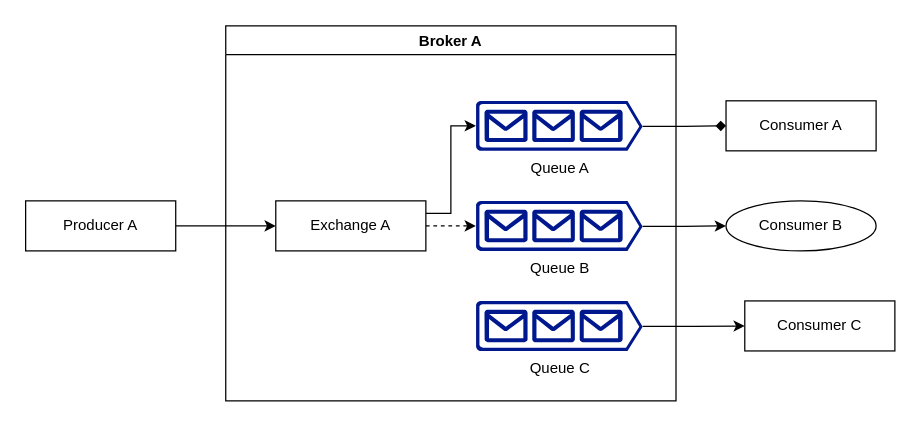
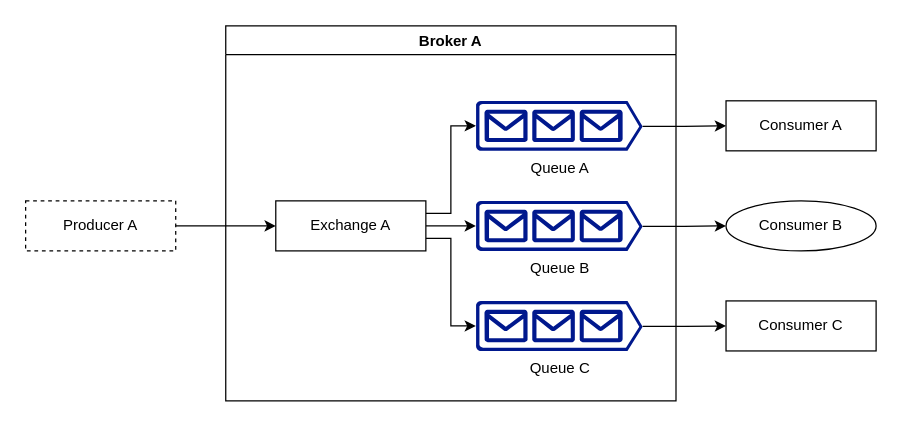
  <mxCell id="0" />
  <mxCell id="1" parent="0" />
  <mxCell id="2" style="edgeStyle=orthogonalEdgeStyle;rounded=0;orthogonalLoop=1;jettySize=auto;html=1;exitX=1;exitY=0.5;exitDx=0;exitDy=0;entryX=0;entryY=0.5;entryDx=0;entryDy=0;" edge="1" parent="1" source="3" target="8"><mxGeometry relative="1" as="geometry" /></mxCell>
- <mxCell id="3" value="Producer A" style="rounded=0;whiteSpace=wrap;html=1;" parent="1" vertex="1"><mxGeometry x="20" y="160" width="120" height="40" as="geometry" /></mxCell>
+ <mxCell id="3" value="Producer A" style="rounded=0;whiteSpace=wrap;html=1;dashed=1;" parent="1" vertex="1"><mxGeometry x="20" y="160" width="120" height="40" as="geometry" /></mxCell>
  <mxCell id="4" value="Broker A" style="swimlane;" parent="1" vertex="1"><mxGeometry x="180" y="20" width="360" height="300" as="geometry" /></mxCell>
  <mxCell id="5" style="edgeStyle=orthogonalEdgeStyle;rounded=0;orthogonalLoop=1;jettySize=auto;html=1;exitX=1;exitY=0.25;exitDx=0;exitDy=0;entryX=0;entryY=0.5;entryDx=0;entryDy=0;entryPerimeter=0;" edge="1" parent="4" source="8" target="9"><mxGeometry relative="1" as="geometry" /></mxCell>
- <mxCell id="6" style="edgeStyle=orthogonalEdgeStyle;rounded=0;orthogonalLoop=1;jettySize=auto;html=1;exitX=1;exitY=0.5;exitDx=0;exitDy=0;entryX=0;entryY=0.5;entryDx=0;entryDy=0;entryPerimeter=0;dashed=1;" edge="1" parent="4" source="8" target="10"><mxGeometry relative="1" as="geometry" /></mxCell>
+ <mxCell id="6" style="edgeStyle=orthogonalEdgeStyle;rounded=0;orthogonalLoop=1;jettySize=auto;html=1;exitX=1;exitY=0.5;exitDx=0;exitDy=0;entryX=0;entryY=0.5;entryDx=0;entryDy=0;entryPerimeter=0;" edge="1" parent="4" source="8" target="10"><mxGeometry relative="1" as="geometry" /></mxCell>
+ <mxCell id="7" style="edgeStyle=orthogonalEdgeStyle;rounded=0;orthogonalLoop=1;jettySize=auto;html=1;exitX=1;exitY=0.75;exitDx=0;exitDy=0;entryX=0;entryY=0.5;entryDx=0;entryDy=0;entryPerimeter=0;" edge="1" parent="4" source="8" target="11"><mxGeometry relative="1" as="geometry" /></mxCell>
  <mxCell id="8" value="Exchange A" style="rounded=0;whiteSpace=wrap;html=1;" vertex="1" parent="4"><mxGeometry x="40" y="140" width="120" height="40" as="geometry" /></mxCell>
  <mxCell id="9" value="Queue A" style="sketch=0;aspect=fixed;pointerEvents=1;shadow=0;dashed=0;html=1;strokeColor=none;labelPosition=center;verticalLabelPosition=bottom;verticalAlign=top;align=center;fillColor=#00188D;shape=mxgraph.azure.queue_generic" vertex="1" parent="4"><mxGeometry x="200" y="60" width="133.33" height="40" as="geometry" /></mxCell>
  <mxCell id="10" value="Queue B" style="sketch=0;aspect=fixed;pointerEvents=1;shadow=0;dashed=0;html=1;strokeColor=none;labelPosition=center;verticalLabelPosition=bottom;verticalAlign=top;align=center;fillColor=#00188D;shape=mxgraph.azure.queue_generic" vertex="1" parent="4"><mxGeometry x="200" y="140" width="133.33" height="40" as="geometry" /></mxCell>
  <mxCell id="11" value="Queue C" style="sketch=0;aspect=fixed;pointerEvents=1;shadow=0;dashed=0;html=1;strokeColor=none;labelPosition=center;verticalLabelPosition=bottom;verticalAlign=top;align=center;fillColor=#00188D;shape=mxgraph.azure.queue_generic" vertex="1" parent="4"><mxGeometry x="200" y="220" width="133.33" height="40" as="geometry" /></mxCell>
  <mxCell id="12" value="Consumer A" style="rounded=0;whiteSpace=wrap;html=1;" parent="1" vertex="1"><mxGeometry x="580" y="80" width="120" height="40" as="geometry" /></mxCell>
- <mxCell id="13" value="Consumer C" style="rounded=0;whiteSpace=wrap;html=1;" vertex="1" parent="1"><mxGeometry x="595" y="240" width="120" height="40" as="geometry" /></mxCell>
+ <mxCell id="13" value="Consumer C" style="rounded=0;whiteSpace=wrap;html=1;" vertex="1" parent="1"><mxGeometry x="580" y="240" width="120" height="40" as="geometry" /></mxCell>
  <mxCell id="14" value="Consumer&amp;nbsp;B" style="ellipse;whiteSpace=wrap;html=1;" vertex="1" parent="1"><mxGeometry x="580" y="160" width="120" height="40" as="geometry" /></mxCell>
  <mxCell id="15" style="edgeStyle=orthogonalEdgeStyle;rounded=0;orthogonalLoop=1;jettySize=auto;html=1;exitX=1;exitY=0.51;exitDx=0;exitDy=0;exitPerimeter=0;entryX=0;entryY=0.5;entryDx=0;entryDy=0;" edge="1" parent="1" source="11" target="13"><mxGeometry relative="1" as="geometry" /></mxCell>
  <mxCell id="16" style="edgeStyle=orthogonalEdgeStyle;rounded=0;orthogonalLoop=1;jettySize=auto;html=1;exitX=1;exitY=0.51;exitDx=0;exitDy=0;exitPerimeter=0;entryX=0;entryY=0.5;entryDx=0;entryDy=0;" edge="1" parent="1" source="10" target="14"><mxGeometry relative="1" as="geometry" /></mxCell>
- <mxCell id="17" style="edgeStyle=orthogonalEdgeStyle;rounded=0;orthogonalLoop=1;jettySize=auto;html=1;exitX=1;exitY=0.51;exitDx=0;exitDy=0;exitPerimeter=0;entryX=0;entryY=0.5;entryDx=0;entryDy=0;endArrow=diamond;" edge="1" parent="1" source="9" target="12"><mxGeometry relative="1" as="geometry" /></mxCell>
+ <mxCell id="17" style="edgeStyle=orthogonalEdgeStyle;rounded=0;orthogonalLoop=1;jettySize=auto;html=1;exitX=1;exitY=0.51;exitDx=0;exitDy=0;exitPerimeter=0;entryX=0;entryY=0.5;entryDx=0;entryDy=0;" edge="1" parent="1" source="9" target="12"><mxGeometry relative="1" as="geometry" /></mxCell>
